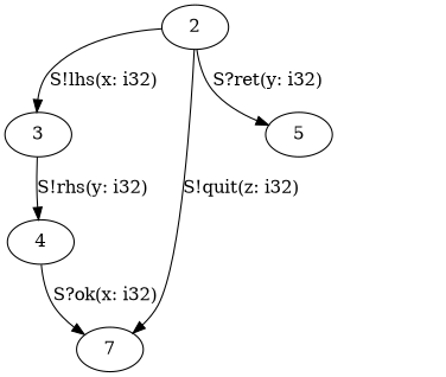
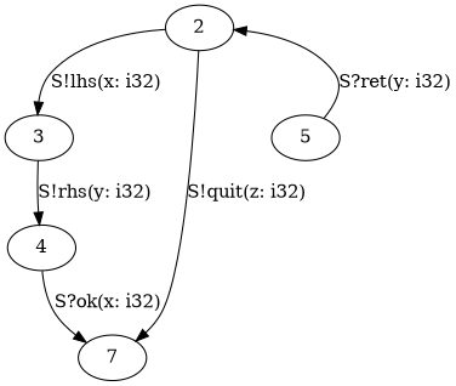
  digraph {
    n1 [label=2]
    3
    7
    4
    5
    n1 -> 3 [label="S!lhs(x: i32)"]
    n1 -> 7 [label="S!quit(z: i32)"]
    3 -> 4 [label="S!rhs(y: i32)"]
    4 -> 7 [label="S?ok(x: i32)"]
-   n1 -> 5 [label="S?ret(y: i32)"]
+   5 -> n1 [label="S?ret(y: i32)"]
  }
